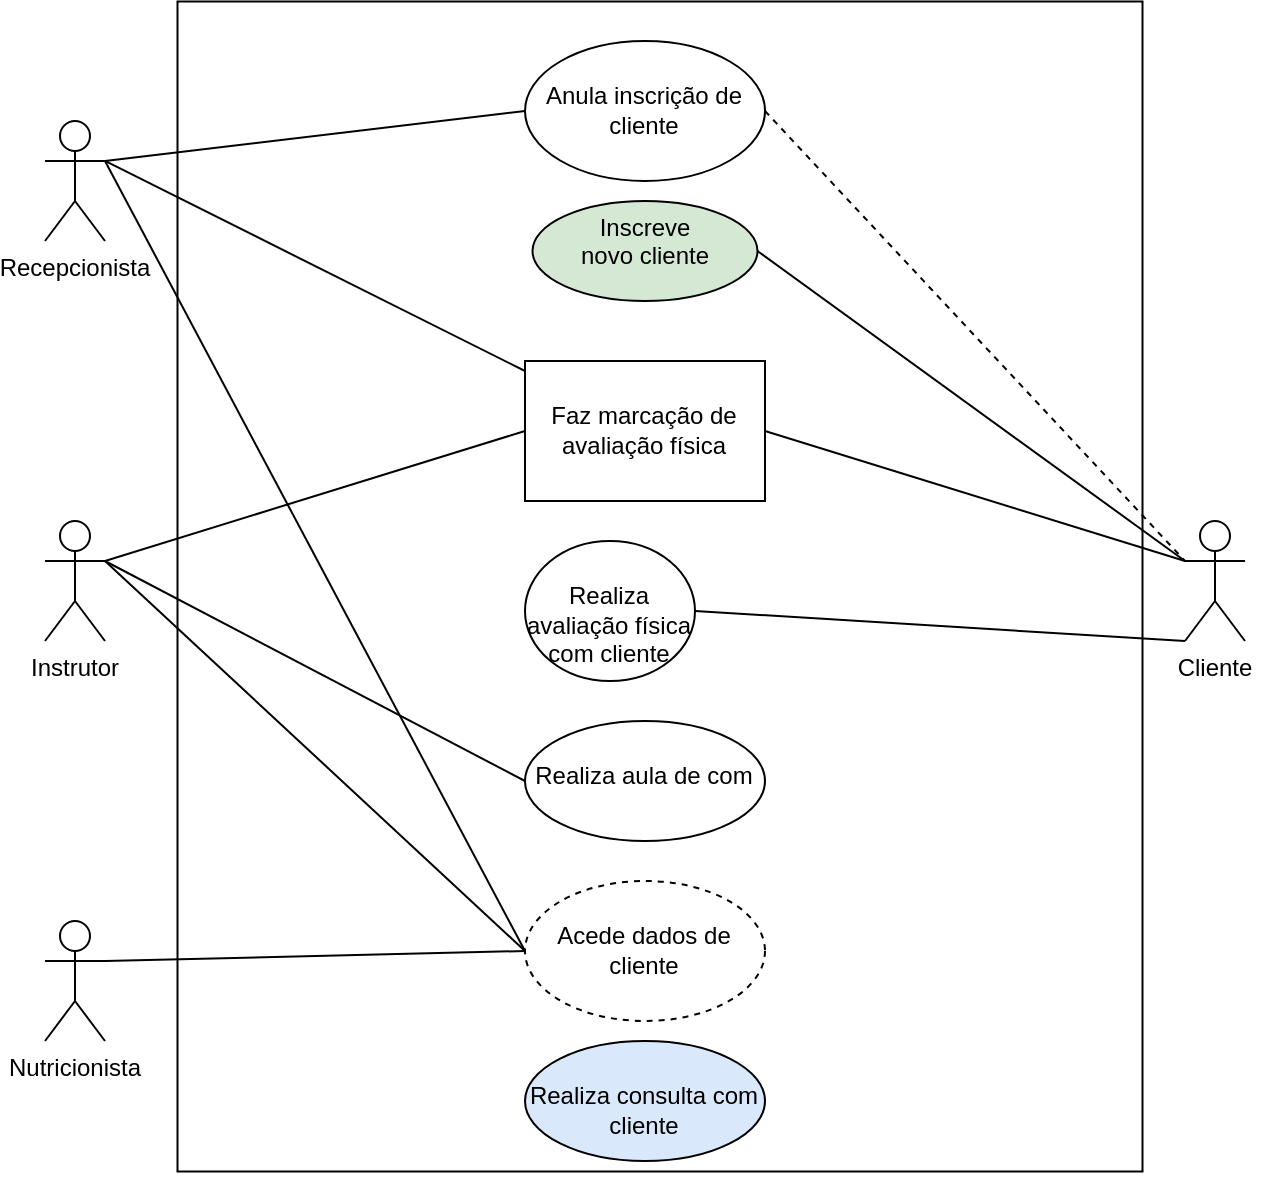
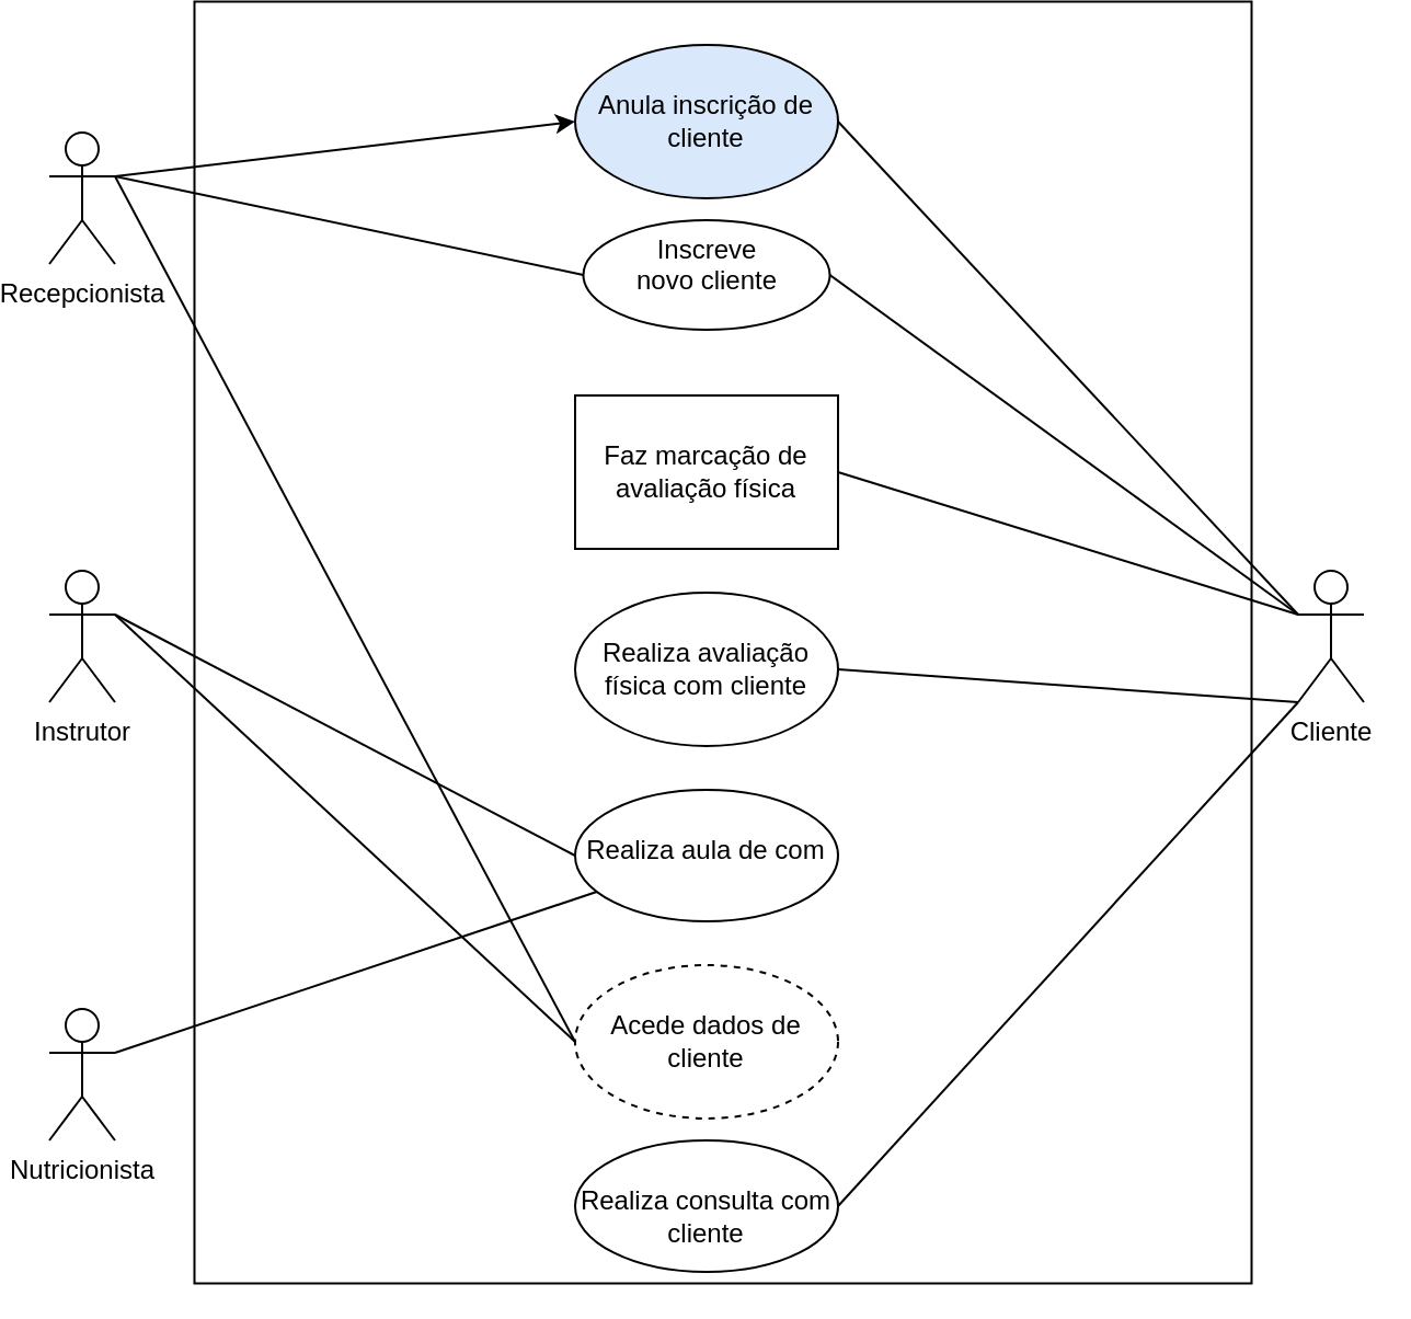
  <mxCell id="0" />
  <mxCell id="1" parent="0" />
  <mxCell id="2" value="" style="rounded=0;whiteSpace=wrap;html=1;rotation=90;" vertex="1" parent="1"><mxGeometry x="35" y="51.5" width="585" height="482.5" as="geometry" /></mxCell>
  <mxCell id="3" value="Recepcionista" style="shape=umlActor;verticalLabelPosition=bottom;verticalAlign=top;html=1;" parent="1" vertex="1"><mxGeometry x="20" y="60" width="30" height="60" as="geometry" /></mxCell>
  <mxCell id="4" value="Instrutor" style="shape=umlActor;verticalLabelPosition=bottom;verticalAlign=top;html=1;" parent="1" vertex="1"><mxGeometry x="20" y="260" width="30" height="60" as="geometry" /></mxCell>
  <mxCell id="5" value="Nutricionista" style="shape=umlActor;verticalLabelPosition=bottom;verticalAlign=top;html=1;" parent="1" vertex="1"><mxGeometry x="20" y="460" width="30" height="60" as="geometry" /></mxCell>
  <mxCell id="6" value="Cliente" style="shape=umlActor;verticalLabelPosition=bottom;verticalAlign=top;html=1;" parent="1" vertex="1"><mxGeometry x="590" y="260" width="30" height="60" as="geometry" /></mxCell>
- <mxCell id="7" value="Inscreve &lt;br&gt;novo cliente" style="ellipse;whiteSpace=wrap;html=1;verticalAlign=top;fillColor=#d5e8d4;" parent="1" vertex="1"><mxGeometry x="263.75" y="100" width="112.5" height="50" as="geometry" /></mxCell>
+ <mxCell id="7" value="Inscreve &lt;br&gt;novo cliente" style="ellipse;whiteSpace=wrap;html=1;verticalAlign=top;" parent="1" vertex="1"><mxGeometry x="263.75" y="100" width="112.5" height="50" as="geometry" /></mxCell>
  <mxCell id="8" value="&lt;br&gt;Faz marcação de avaliação física" style="whiteSpace=wrap;html=1;verticalAlign=top;rounded=0;" parent="1" vertex="1"><mxGeometry x="260" y="180" width="120" height="70" as="geometry" /></mxCell>
- <mxCell id="9" value="&lt;br&gt;Realiza avaliação física com cliente" style="ellipse;whiteSpace=wrap;html=1;verticalAlign=top;" parent="1" vertex="1"><mxGeometry x="260" y="270" width="85" height="70" as="geometry" /></mxCell>
- <mxCell id="10" value="&lt;br&gt;Realiza consulta com cliente" style="ellipse;whiteSpace=wrap;html=1;verticalAlign=top;fillColor=#dae8fc;" parent="1" vertex="1"><mxGeometry x="260" y="520" width="120" height="60" as="geometry" /></mxCell>
+ <mxCell id="9" value="&lt;br&gt;Realiza avaliação física com cliente" style="ellipse;whiteSpace=wrap;html=1;verticalAlign=top;" parent="1" vertex="1"><mxGeometry x="260" y="270" width="120" height="70" as="geometry" /></mxCell>
+ <mxCell id="10" value="&lt;br&gt;Realiza consulta com cliente" style="ellipse;whiteSpace=wrap;html=1;verticalAlign=top;" parent="1" vertex="1"><mxGeometry x="260" y="520" width="120" height="60" as="geometry" /></mxCell>
  <mxCell id="11" value="&lt;br&gt;Realiza aula de com" style="ellipse;whiteSpace=wrap;html=1;verticalAlign=top;" parent="1" vertex="1"><mxGeometry x="260" y="360" width="120" height="60" as="geometry" /></mxCell>
- <mxCell id="12" value="&lt;br&gt;Anula inscrição de cliente" style="ellipse;whiteSpace=wrap;html=1;verticalAlign=top;" parent="1" vertex="1"><mxGeometry x="260" y="20" width="120" height="70" as="geometry" /></mxCell>
+ <mxCell id="12" value="&lt;br&gt;Anula inscrição de cliente" style="ellipse;whiteSpace=wrap;html=1;verticalAlign=top;fillColor=#dae8fc;" parent="1" vertex="1"><mxGeometry x="260" y="20" width="120" height="70" as="geometry" /></mxCell>
  <mxCell id="13" value="&lt;br&gt;Acede dados de cliente" style="ellipse;whiteSpace=wrap;html=1;verticalAlign=top;dashed=1;" parent="1" vertex="1"><mxGeometry x="260" y="440" width="120" height="70" as="geometry" /></mxCell>
- <mxCell id="14" value="" style="edgeStyle=none;html=1;endArrow=none;verticalAlign=bottom;rounded=0;exitX=1;exitY=0.5;exitDx=0;exitDy=0;entryX=0;entryY=0.333;entryDx=0;entryDy=0;entryPerimeter=0;dashed=1;" edge="1" parent="1" source="12" target="6"><mxGeometry width="160" relative="1" as="geometry"><mxPoint x="690" y="150" as="sourcePoint" /><mxPoint x="840" y="150" as="targetPoint" /></mxGeometry></mxCell>
+ <mxCell id="14" value="" style="edgeStyle=none;html=1;endArrow=none;verticalAlign=bottom;rounded=0;exitX=1;exitY=0.5;exitDx=0;exitDy=0;entryX=0;entryY=0.333;entryDx=0;entryDy=0;entryPerimeter=0;" edge="1" parent="1" source="12" target="6"><mxGeometry width="160" relative="1" as="geometry"><mxPoint x="690" y="150" as="sourcePoint" /><mxPoint x="840" y="150" as="targetPoint" /></mxGeometry></mxCell>
  <mxCell id="15" value="" style="edgeStyle=none;html=1;endArrow=none;verticalAlign=bottom;rounded=0;exitX=1;exitY=0.5;exitDx=0;exitDy=0;" edge="1" parent="1" source="7"><mxGeometry width="160" relative="1" as="geometry"><mxPoint x="390" y="65" as="sourcePoint" /><mxPoint x="590" y="280" as="targetPoint" /></mxGeometry></mxCell>
  <mxCell id="16" value="" style="edgeStyle=none;html=1;endArrow=none;verticalAlign=bottom;rounded=0;exitX=1;exitY=0.5;exitDx=0;exitDy=0;" edge="1" parent="1" source="8"><mxGeometry width="160" relative="1" as="geometry"><mxPoint x="386.25" y="135" as="sourcePoint" /><mxPoint x="590" y="280" as="targetPoint" /></mxGeometry></mxCell>
+ <mxCell id="17" value="" style="edgeStyle=none;html=1;endArrow=none;verticalAlign=bottom;rounded=0;exitX=1;exitY=0.5;exitDx=0;exitDy=0;entryX=0;entryY=1;entryDx=0;entryDy=0;entryPerimeter=0;" edge="1" parent="1" source="10" target="6"><mxGeometry width="160" relative="1" as="geometry"><mxPoint x="396.25" y="145" as="sourcePoint" /><mxPoint x="610" y="300" as="targetPoint" /></mxGeometry></mxCell>
  <mxCell id="18" value="" style="edgeStyle=none;html=1;endArrow=none;verticalAlign=bottom;rounded=0;exitX=1;exitY=0.5;exitDx=0;exitDy=0;" edge="1" parent="1" source="9"><mxGeometry width="160" relative="1" as="geometry"><mxPoint x="390" y="300" as="sourcePoint" /><mxPoint x="590" y="320" as="targetPoint" /></mxGeometry></mxCell>
- <mxCell id="19" value="" style="edgeStyle=none;html=1;endArrow=none;verticalAlign=bottom;rounded=0;exitX=1;exitY=0.333;exitDx=0;exitDy=0;entryX=0;entryY=0.5;entryDx=0;entryDy=0;exitPerimeter=0;" edge="1" parent="1" source="3" target="12"><mxGeometry width="160" relative="1" as="geometry"><mxPoint x="400" y="310" as="sourcePoint" /><mxPoint x="610" y="340" as="targetPoint" /></mxGeometry></mxCell>
- <mxCell id="20" value="" style="edgeStyle=none;html=1;endArrow=none;verticalAlign=bottom;rounded=0;exitX=1;exitY=0.333;exitDx=0;exitDy=0;exitPerimeter=0;" edge="1" parent="1" source="3" target="8"><mxGeometry width="160" relative="1" as="geometry"><mxPoint x="410" y="320" as="sourcePoint" /><mxPoint x="620" y="350" as="targetPoint" /></mxGeometry></mxCell>
- <mxCell id="21" value="" style="edgeStyle=none;html=1;endArrow=none;verticalAlign=bottom;rounded=0;exitX=1;exitY=0.333;exitDx=0;exitDy=0;entryX=0;entryY=0.5;entryDx=0;entryDy=0;exitPerimeter=0;" edge="1" parent="1" source="4" target="8"><mxGeometry width="160" relative="1" as="geometry"><mxPoint x="60" y="90" as="sourcePoint" /><mxPoint x="273.75" y="135" as="targetPoint" /></mxGeometry></mxCell>
+ <mxCell id="19" value="" style="edgeStyle=none;html=1;endArrow=classic;verticalAlign=bottom;rounded=0;exitX=1;exitY=0.333;exitDx=0;exitDy=0;entryX=0;entryY=0.5;entryDx=0;entryDy=0;exitPerimeter=0;" edge="1" parent="1" source="3" target="12"><mxGeometry width="160" relative="1" as="geometry"><mxPoint x="400" y="310" as="sourcePoint" /><mxPoint x="610" y="340" as="targetPoint" /></mxGeometry></mxCell>
+ <mxCell id="20" value="" style="edgeStyle=none;html=1;endArrow=none;verticalAlign=bottom;rounded=0;exitX=1;exitY=0.333;exitDx=0;exitDy=0;entryX=0;entryY=0.5;entryDx=0;entryDy=0;exitPerimeter=0;" edge="1" parent="1" source="3" target="7"><mxGeometry width="160" relative="1" as="geometry"><mxPoint x="410" y="320" as="sourcePoint" /><mxPoint x="620" y="350" as="targetPoint" /></mxGeometry></mxCell>
  <mxCell id="22" value="" style="edgeStyle=none;html=1;endArrow=none;verticalAlign=bottom;rounded=0;entryX=0;entryY=0.5;entryDx=0;entryDy=0;" edge="1" parent="1" target="13"><mxGeometry width="160" relative="1" as="geometry"><mxPoint x="50" y="280" as="sourcePoint" /><mxPoint x="270" y="225" as="targetPoint" /></mxGeometry></mxCell>
  <mxCell id="23" value="" style="edgeStyle=none;html=1;endArrow=none;verticalAlign=bottom;rounded=0;entryX=0;entryY=0.5;entryDx=0;entryDy=0;" edge="1" parent="1" target="13"><mxGeometry width="160" relative="1" as="geometry"><mxPoint x="50" y="80" as="sourcePoint" /><mxPoint x="280" y="235" as="targetPoint" /></mxGeometry></mxCell>
- <mxCell id="24" value="" style="edgeStyle=none;html=1;endArrow=none;verticalAlign=bottom;rounded=0;exitX=1;exitY=0.333;exitDx=0;exitDy=0;entryX=0;entryY=0.5;entryDx=0;entryDy=0;exitPerimeter=0;" edge="1" parent="1" source="5" target="13"><mxGeometry width="160" relative="1" as="geometry"><mxPoint x="80" y="310" as="sourcePoint" /><mxPoint x="290" y="245" as="targetPoint" /></mxGeometry></mxCell>
+ <mxCell id="24" value="" style="edgeStyle=none;html=1;endArrow=none;verticalAlign=bottom;rounded=0;exitX=1;exitY=0.333;exitDx=0;exitDy=0;exitPerimeter=0;" edge="1" parent="1" source="5" target="11"><mxGeometry width="160" relative="1" as="geometry"><mxPoint x="80" y="310" as="sourcePoint" /><mxPoint x="290" y="245" as="targetPoint" /></mxGeometry></mxCell>
  <mxCell id="25" value="" style="edgeStyle=none;html=1;endArrow=none;verticalAlign=bottom;rounded=0;entryX=0;entryY=0.5;entryDx=0;entryDy=0;" edge="1" parent="1" target="11"><mxGeometry width="160" relative="1" as="geometry"><mxPoint x="50" y="280" as="sourcePoint" /><mxPoint x="300" y="255" as="targetPoint" /></mxGeometry></mxCell>
